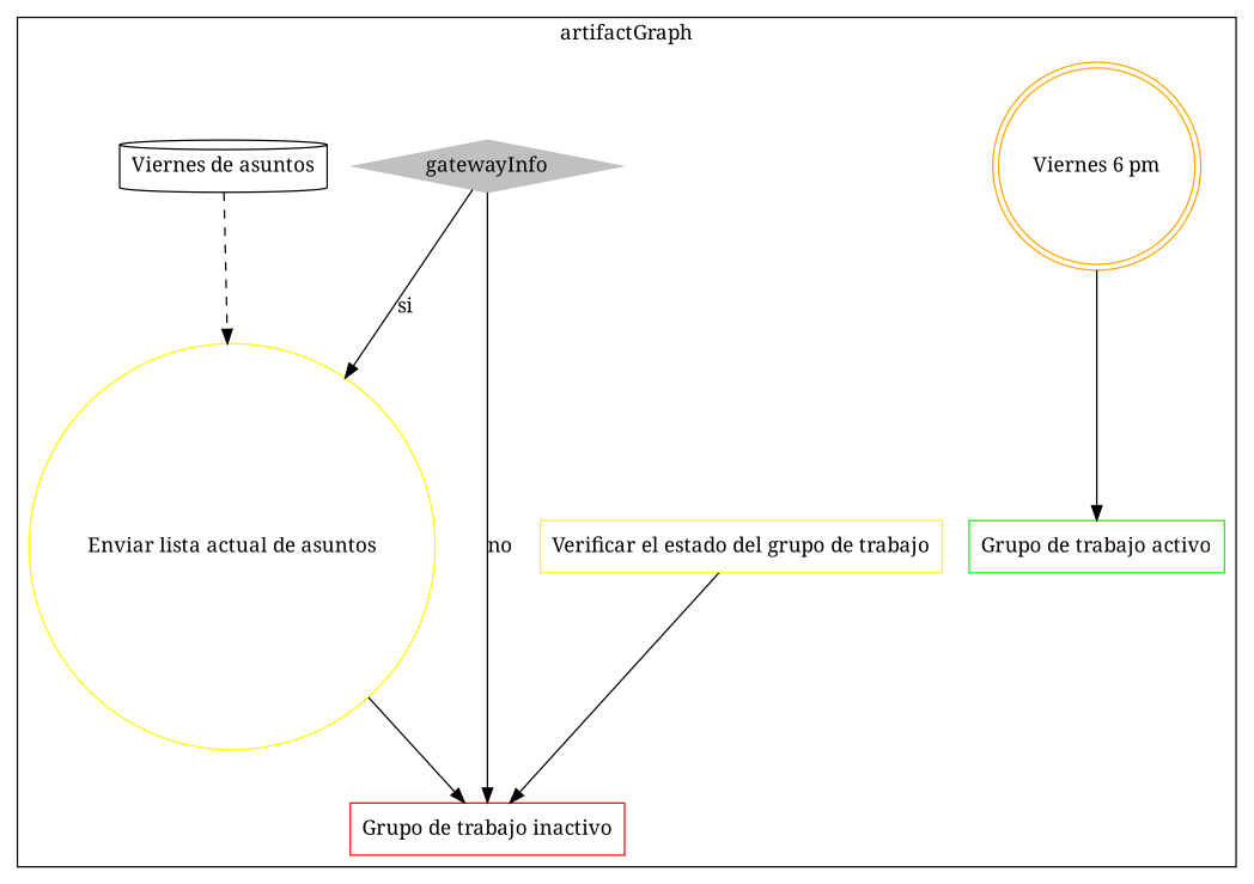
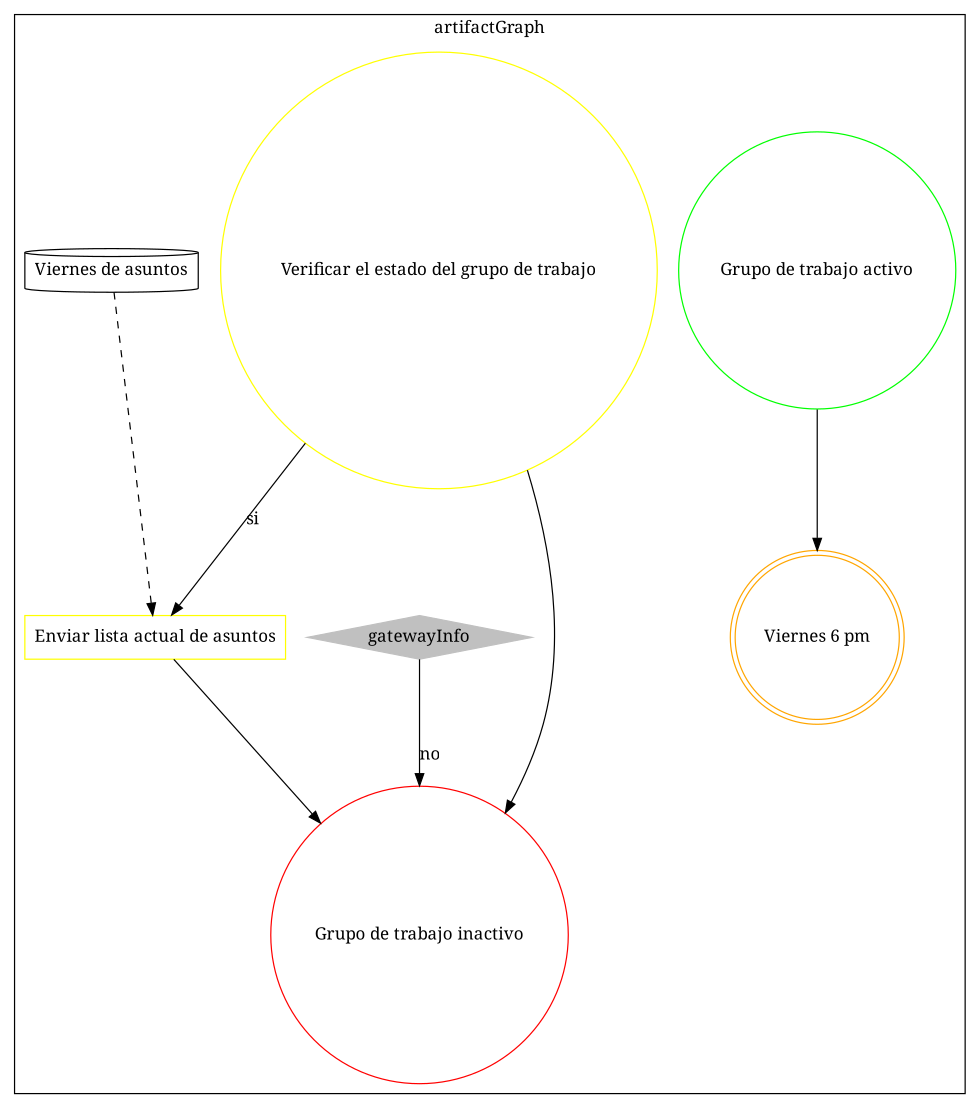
  digraph {
    fontname="Noto Serif"
    node [color=yellow fontname="Noto Serif" shape=circle]
    edge [fontname="Noto Serif"]
-   n1 [color=green label="Grupo de trabajo activo" shape=box]
+   n1 [color=green label="Grupo de trabajo activo"]
    n2 [color=orange label="Viernes 6 pm" shape=doublecircle]
-   n3 [color=red label="Grupo de trabajo inactivo" shape=box]
-   n4 [label="Verificar el estado del grupo de trabajo" shape=rectangle]
+   n3 [color=red label="Grupo de trabajo inactivo"]
+   n4 [label="Verificar el estado del grupo de trabajo"]
    n5 [color=gray label=gatewayInfo shape=diamond style=filled]
-   n6 [label="Enviar lista actual de asuntos"]
+   n6 [label="Enviar lista actual de asuntos" shape=rectangle]
    n7 [color=black label="Viernes de asuntos" shape=cylinder]
    subgraph cluster_1 {
      label=artifactGraph
      labelloc=t
      n1
      n2
      n3
      n4
      n5
      n6
      n7
    }
-   n2 -> n1
+   n1 -> n2
    n4 -> n3
    n5 -> n3 [label=no]
-   n5 -> n6 [label=si]
+   n4 -> n6 [label=si]
    n6 -> n3
    n7 -> n6 [style=dashed]
  }
